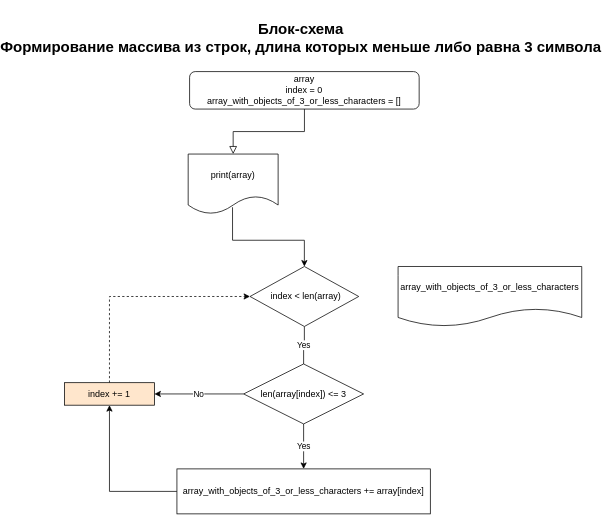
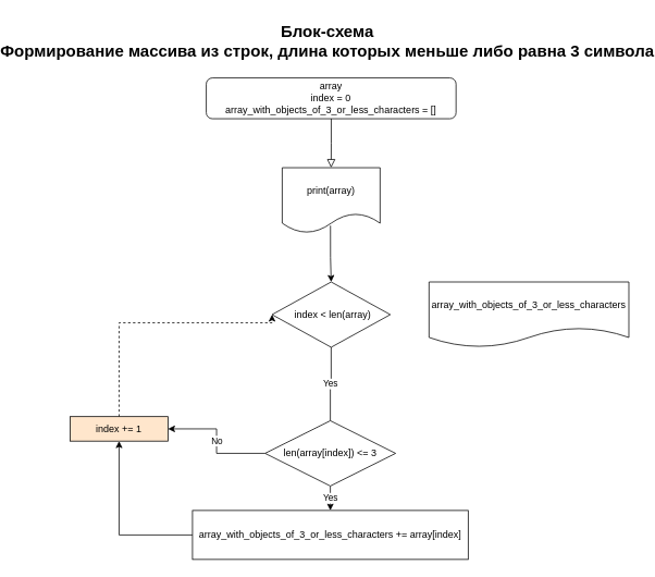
  <mxCell id="0" />
  <mxCell id="1" parent="0" />
  <mxCell id="2" value="" style="rounded=0;html=1;jettySize=auto;orthogonalLoop=1;fontSize=11;endArrow=block;endFill=0;endSize=8;strokeWidth=1;shadow=0;labelBackgroundColor=none;edgeStyle=orthogonalEdgeStyle;entryX=0.5;entryY=0;entryDx=0;entryDy=0;" parent="1" source="3" target="6" edge="1"><mxGeometry relative="1" as="geometry"><mxPoint x="205" y="195" as="targetPoint" /></mxGeometry></mxCell>
  <mxCell id="3" value="array&lt;br&gt;index = 0&lt;br&gt;array_with_objects_of_3_or_less_characters = []" style="rounded=1;whiteSpace=wrap;html=1;fontSize=12;glass=0;strokeWidth=1;shadow=0;" parent="1" vertex="1"><mxGeometry x="246.88" y="95" width="306.25" height="50" as="geometry" /></mxCell>
  <mxCell id="4" value="&lt;font style=&quot;font-size: 20px;&quot;&gt;&lt;b&gt;Блок-схема&lt;br&gt;Формирование массива из строк, длина которых меньше либо равна 3 символа&lt;/b&gt;&lt;/font&gt;" style="text;html=1;align=center;verticalAlign=middle;resizable=0;points=[];autosize=1;strokeColor=none;fillColor=none;" vertex="1" parent="1"><mxGeometry x="20" y="20" width="750" height="60" as="geometry" /></mxCell>
  <mxCell id="5" value="" style="edgeStyle=orthogonalEdgeStyle;rounded=0;orthogonalLoop=1;jettySize=auto;html=1;exitX=0.493;exitY=0.887;exitDx=0;exitDy=0;exitPerimeter=0;" edge="1" parent="1" source="6" target="8"><mxGeometry relative="1" as="geometry" /></mxCell>
- <mxCell id="6" value="print(array)" style="shape=document;whiteSpace=wrap;html=1;boundedLbl=1;" vertex="1" parent="1"><mxGeometry x="245" y="205" width="120" height="80" as="geometry" /></mxCell>
+ <mxCell id="6" value="print(array)" style="shape=document;whiteSpace=wrap;html=1;boundedLbl=1;" vertex="1" parent="1"><mxGeometry x="340" y="205" width="120" height="80" as="geometry" /></mxCell>
  <mxCell id="7" value="Yes" style="edgeStyle=orthogonalEdgeStyle;rounded=0;orthogonalLoop=1;jettySize=auto;html=1;endArrow=none;" edge="1" parent="1" source="8" target="11"><mxGeometry relative="1" as="geometry" /></mxCell>
- <mxCell id="8" value="&amp;nbsp;index &amp;lt; len(array)" style="rhombus;whiteSpace=wrap;html=1;" vertex="1" parent="1"><mxGeometry x="327.51" y="355" width="145" height="80" as="geometry" /></mxCell>
+ <mxCell id="8" value="&amp;nbsp;index &amp;lt; len(array)" style="rhombus;whiteSpace=wrap;html=1;" vertex="1" parent="1"><mxGeometry x="327.51" y="345" width="145" height="80" as="geometry" /></mxCell>
  <mxCell id="9" value="Yes" style="edgeStyle=orthogonalEdgeStyle;rounded=0;orthogonalLoop=1;jettySize=auto;html=1;" edge="1" parent="1" source="11" target="16"><mxGeometry relative="1" as="geometry" /></mxCell>
  <mxCell id="10" value="No" style="edgeStyle=orthogonalEdgeStyle;rounded=0;orthogonalLoop=1;jettySize=auto;html=1;" edge="1" parent="1" source="11" target="13"><mxGeometry relative="1" as="geometry" /></mxCell>
- <mxCell id="11" value="len(array[index]) &amp;lt;= 3" style="rhombus;whiteSpace=wrap;html=1;" vertex="1" parent="1"><mxGeometry x="319" y="485" width="160" height="80" as="geometry" /></mxCell>
+ <mxCell id="11" value="len(array[index]) &amp;lt;= 3" style="rhombus;whiteSpace=wrap;html=1;" vertex="1" parent="1"><mxGeometry x="319" y="515" width="160" height="80" as="geometry" /></mxCell>
  <mxCell id="12" style="edgeStyle=orthogonalEdgeStyle;rounded=0;orthogonalLoop=1;jettySize=auto;html=1;entryX=0;entryY=0.5;entryDx=0;entryDy=0;fontSize=20;dashed=1;" edge="1" parent="1" source="13" target="8"><mxGeometry relative="1" as="geometry"><Array as="points"><mxPoint x="140" y="395" /></Array></mxGeometry></mxCell>
  <mxCell id="13" value="index += 1" style="rounded=0;whiteSpace=wrap;html=1;fillColor=#ffe6cc;" vertex="1" parent="1"><mxGeometry x="80" y="510" width="120" height="30" as="geometry" /></mxCell>
- <mxCell id="14" value="array_with_objects_of_3_or_less_characters" style="shape=document;whiteSpace=wrap;html=1;boundedLbl=1;" vertex="1" parent="1"><mxGeometry x="525" y="355" width="245" height="80" as="geometry" /></mxCell>
+ <mxCell id="14" value="array_with_objects_of_3_or_less_characters" style="shape=document;whiteSpace=wrap;html=1;boundedLbl=1;" vertex="1" parent="1"><mxGeometry x="520" y="345" width="245" height="80" as="geometry" /></mxCell>
  <mxCell id="15" style="edgeStyle=orthogonalEdgeStyle;rounded=0;orthogonalLoop=1;jettySize=auto;html=1;entryX=0.5;entryY=1;entryDx=0;entryDy=0;fontSize=20;" edge="1" parent="1" source="16" target="13"><mxGeometry relative="1" as="geometry" /></mxCell>
  <mxCell id="16" value="array_with_objects_of_3_or_less_characters += array[index]" style="whiteSpace=wrap;html=1;" vertex="1" parent="1"><mxGeometry x="230" y="625" width="338" height="60" as="geometry" /></mxCell>
